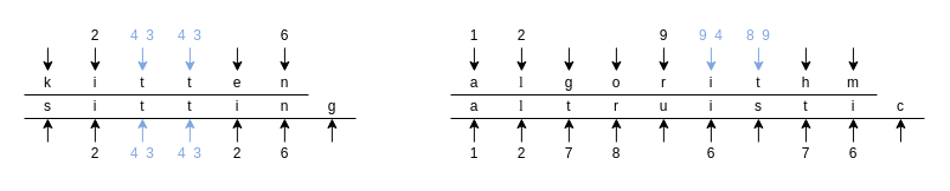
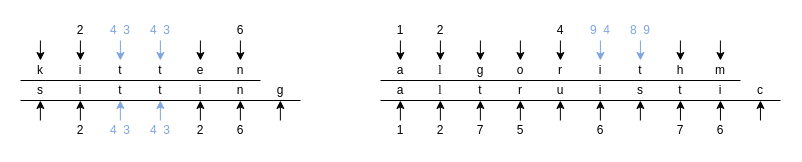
  <mxCell id="0" />
  <mxCell id="1" parent="0" />
  <mxCell id="2" value="k" style="text;html=1;strokeColor=none;fillColor=none;align=center;verticalAlign=middle;whiteSpace=wrap;rounded=0;" parent="1" vertex="1"><mxGeometry x="20" y="60" width="40" height="20" as="geometry" /></mxCell>
  <mxCell id="3" value="t" style="text;html=1;strokeColor=none;fillColor=none;align=center;verticalAlign=middle;whiteSpace=wrap;rounded=0;" parent="1" vertex="1"><mxGeometry x="100" y="60" width="40" height="20" as="geometry" /></mxCell>
  <mxCell id="4" value="i" style="text;html=1;strokeColor=none;fillColor=none;align=center;verticalAlign=middle;whiteSpace=wrap;rounded=0;" parent="1" vertex="1"><mxGeometry x="60" y="60" width="40" height="20" as="geometry" /></mxCell>
  <mxCell id="5" value="e" style="text;html=1;strokeColor=none;fillColor=none;align=center;verticalAlign=middle;whiteSpace=wrap;rounded=0;" parent="1" vertex="1"><mxGeometry x="180" y="60" width="40" height="20" as="geometry" /></mxCell>
  <mxCell id="6" value="n" style="text;html=1;strokeColor=none;fillColor=none;align=center;verticalAlign=middle;whiteSpace=wrap;rounded=0;" parent="1" vertex="1"><mxGeometry x="220" y="60" width="40" height="20" as="geometry" /></mxCell>
  <mxCell id="7" value="t" style="text;html=1;strokeColor=none;fillColor=none;align=center;verticalAlign=middle;whiteSpace=wrap;rounded=0;" parent="1" vertex="1"><mxGeometry x="140" y="80" width="40" height="20" as="geometry" /></mxCell>
  <mxCell id="8" value="s" style="text;html=1;strokeColor=none;fillColor=none;align=center;verticalAlign=middle;whiteSpace=wrap;rounded=0;" parent="1" vertex="1"><mxGeometry x="20" y="80" width="40" height="20" as="geometry" /></mxCell>
  <mxCell id="9" value="i" style="text;html=1;strokeColor=none;fillColor=none;align=center;verticalAlign=middle;whiteSpace=wrap;rounded=0;" parent="1" vertex="1"><mxGeometry x="60" y="80" width="40" height="20" as="geometry" /></mxCell>
  <mxCell id="10" value="t" style="text;html=1;strokeColor=none;fillColor=none;align=center;verticalAlign=middle;whiteSpace=wrap;rounded=0;" parent="1" vertex="1"><mxGeometry x="100" y="80" width="40" height="20" as="geometry" /></mxCell>
  <mxCell id="11" value="" style="endArrow=none;html=1;" parent="1" edge="1"><mxGeometry width="50" height="50" relative="1" as="geometry"><mxPoint x="20" y="80" as="sourcePoint" /><mxPoint x="260" y="80" as="targetPoint" /></mxGeometry></mxCell>
  <mxCell id="12" value="" style="endArrow=none;html=1;" parent="1" edge="1"><mxGeometry width="50" height="50" relative="1" as="geometry"><mxPoint x="20" y="100" as="sourcePoint" /><mxPoint x="300" y="100" as="targetPoint" /></mxGeometry></mxCell>
  <mxCell id="13" value="" style="endArrow=classic;html=1;fillColor=#f8cecc;" parent="1" edge="1"><mxGeometry width="50" height="50" relative="1" as="geometry"><mxPoint x="39.9" y="40" as="sourcePoint" /><mxPoint x="39.9" y="60" as="targetPoint" /></mxGeometry></mxCell>
  <mxCell id="14" value="" style="endArrow=classic;html=1;fillColor=#f8cecc;" parent="1" edge="1"><mxGeometry width="50" height="50" relative="1" as="geometry"><mxPoint x="79.86" y="120" as="sourcePoint" /><mxPoint x="79.86" y="100" as="targetPoint" /></mxGeometry></mxCell>
  <mxCell id="15" value="" style="endArrow=classic;html=1;fillColor=#f8cecc;" parent="1" edge="1"><mxGeometry width="50" height="50" relative="1" as="geometry"><mxPoint x="79.9" y="40" as="sourcePoint" /><mxPoint x="79.9" y="60" as="targetPoint" /></mxGeometry></mxCell>
  <mxCell id="16" value="2" style="text;html=1;strokeColor=none;fillColor=none;align=center;verticalAlign=middle;whiteSpace=wrap;rounded=0;" parent="1" vertex="1"><mxGeometry x="60" y="20" width="40" height="20" as="geometry" /></mxCell>
  <mxCell id="17" value="2" style="text;html=1;strokeColor=none;fillColor=none;align=center;verticalAlign=middle;whiteSpace=wrap;rounded=0;" parent="1" vertex="1"><mxGeometry x="60" y="120" width="40" height="20" as="geometry" /></mxCell>
  <mxCell id="18" value="" style="endArrow=classic;html=1;fillColor=#f8cecc;strokeColor=#7EA6E0;" parent="1" edge="1"><mxGeometry width="50" height="50" relative="1" as="geometry"><mxPoint x="159.86" y="120" as="sourcePoint" /><mxPoint x="159.86" y="100" as="targetPoint" /></mxGeometry></mxCell>
  <mxCell id="19" value="4&amp;nbsp; 3" style="text;html=1;strokeColor=none;fillColor=none;align=center;verticalAlign=middle;whiteSpace=wrap;rounded=0;fontColor=#7EA6E0;" parent="1" vertex="1"><mxGeometry x="140" y="120" width="40" height="20" as="geometry" /></mxCell>
  <mxCell id="20" value="" style="endArrow=classic;html=1;fillColor=#f8cecc;strokeColor=#7EA6E0;" parent="1" edge="1"><mxGeometry width="50" height="50" relative="1" as="geometry"><mxPoint x="119.9" y="40" as="sourcePoint" /><mxPoint x="119.9" y="60" as="targetPoint" /></mxGeometry></mxCell>
  <mxCell id="21" value="4&amp;nbsp; 3" style="text;html=1;strokeColor=none;fillColor=none;align=center;verticalAlign=middle;whiteSpace=wrap;rounded=0;fontColor=#7EA6E0;" parent="1" vertex="1"><mxGeometry x="100" y="20" width="40" height="20" as="geometry" /></mxCell>
  <mxCell id="22" value="" style="endArrow=classic;html=1;fillColor=#f8cecc;" parent="1" edge="1"><mxGeometry width="50" height="50" relative="1" as="geometry"><mxPoint x="39.86" y="120" as="sourcePoint" /><mxPoint x="39.86" y="100" as="targetPoint" /></mxGeometry></mxCell>
  <mxCell id="23" value="" style="endArrow=classic;html=1;fillColor=#f8cecc;" parent="1" edge="1"><mxGeometry width="50" height="50" relative="1" as="geometry"><mxPoint x="199.9" y="40" as="sourcePoint" /><mxPoint x="199.9" y="60" as="targetPoint" /></mxGeometry></mxCell>
  <mxCell id="24" value="" style="endArrow=classic;html=1;fillColor=#f8cecc;" parent="1" edge="1"><mxGeometry width="50" height="50" relative="1" as="geometry"><mxPoint x="239.9" y="40" as="sourcePoint" /><mxPoint x="239.9" y="60" as="targetPoint" /></mxGeometry></mxCell>
  <mxCell id="25" value="6" style="text;html=1;strokeColor=none;fillColor=none;align=center;verticalAlign=middle;whiteSpace=wrap;rounded=0;" parent="1" vertex="1"><mxGeometry x="220" y="20" width="40" height="20" as="geometry" /></mxCell>
  <mxCell id="26" value="" style="endArrow=classic;html=1;fillColor=#f8cecc;strokeColor=#7EA6E0;" parent="1" edge="1"><mxGeometry width="50" height="50" relative="1" as="geometry"><mxPoint x="119.86" y="120" as="sourcePoint" /><mxPoint x="119.86" y="100" as="targetPoint" /></mxGeometry></mxCell>
  <mxCell id="27" value="4&amp;nbsp; 3" style="text;html=1;strokeColor=none;fillColor=none;align=center;verticalAlign=middle;whiteSpace=wrap;rounded=0;fontColor=#7EA6E0;" parent="1" vertex="1"><mxGeometry x="100" y="120" width="40" height="20" as="geometry" /></mxCell>
  <mxCell id="28" value="t" style="text;html=1;strokeColor=none;fillColor=none;align=center;verticalAlign=middle;whiteSpace=wrap;rounded=0;" parent="1" vertex="1"><mxGeometry x="140" y="60" width="40" height="20" as="geometry" /></mxCell>
  <mxCell id="29" value="" style="endArrow=classic;html=1;fillColor=#f8cecc;strokeColor=#7EA6E0;" parent="1" edge="1"><mxGeometry width="50" height="50" relative="1" as="geometry"><mxPoint x="159.88" y="40" as="sourcePoint" /><mxPoint x="159.88" y="60" as="targetPoint" /></mxGeometry></mxCell>
  <mxCell id="30" value="i" style="text;html=1;strokeColor=none;fillColor=none;align=center;verticalAlign=middle;whiteSpace=wrap;rounded=0;" vertex="1" parent="1"><mxGeometry x="180" y="80" width="40" height="20" as="geometry" /></mxCell>
  <mxCell id="31" value="n" style="text;html=1;strokeColor=none;fillColor=none;align=center;verticalAlign=middle;whiteSpace=wrap;rounded=0;" vertex="1" parent="1"><mxGeometry x="220" y="80" width="40" height="20" as="geometry" /></mxCell>
  <mxCell id="32" value="g" style="text;html=1;strokeColor=none;fillColor=none;align=center;verticalAlign=middle;whiteSpace=wrap;rounded=0;" vertex="1" parent="1"><mxGeometry x="260" y="80" width="40" height="20" as="geometry" /></mxCell>
  <mxCell id="33" value="" style="endArrow=classic;html=1;fillColor=#f8cecc;" edge="1" parent="1"><mxGeometry width="50" height="50" relative="1" as="geometry"><mxPoint x="199.86" y="120" as="sourcePoint" /><mxPoint x="199.86" y="100" as="targetPoint" /></mxGeometry></mxCell>
  <mxCell id="34" value="2" style="text;html=1;strokeColor=none;fillColor=none;align=center;verticalAlign=middle;whiteSpace=wrap;rounded=0;" vertex="1" parent="1"><mxGeometry x="180" y="120" width="40" height="20" as="geometry" /></mxCell>
  <mxCell id="35" value="" style="endArrow=classic;html=1;fillColor=#f8cecc;" edge="1" parent="1"><mxGeometry width="50" height="50" relative="1" as="geometry"><mxPoint x="239.86" y="120" as="sourcePoint" /><mxPoint x="239.86" y="100" as="targetPoint" /></mxGeometry></mxCell>
  <mxCell id="36" value="6" style="text;html=1;strokeColor=none;fillColor=none;align=center;verticalAlign=middle;whiteSpace=wrap;rounded=0;" vertex="1" parent="1"><mxGeometry x="220" y="120" width="40" height="20" as="geometry" /></mxCell>
  <mxCell id="37" value="" style="endArrow=classic;html=1;fillColor=#f8cecc;" edge="1" parent="1"><mxGeometry width="50" height="50" relative="1" as="geometry"><mxPoint x="279.86" y="120" as="sourcePoint" /><mxPoint x="279.86" y="100" as="targetPoint" /></mxGeometry></mxCell>
  <mxCell id="38" value="4&amp;nbsp; 3" style="text;html=1;strokeColor=none;fillColor=none;align=center;verticalAlign=middle;whiteSpace=wrap;rounded=0;fontColor=#7EA6E0;" vertex="1" parent="1"><mxGeometry x="140" y="20" width="40" height="20" as="geometry" /></mxCell>
  <mxCell id="39" value="a" style="text;html=1;strokeColor=none;fillColor=none;align=center;verticalAlign=middle;whiteSpace=wrap;rounded=0;" vertex="1" parent="1"><mxGeometry x="380" y="60" width="40" height="20" as="geometry" /></mxCell>
  <mxCell id="40" value="g" style="text;html=1;strokeColor=none;fillColor=none;align=center;verticalAlign=middle;whiteSpace=wrap;rounded=0;" vertex="1" parent="1"><mxGeometry x="460" y="60" width="40" height="20" as="geometry" /></mxCell>
  <mxCell id="41" value="l" style="text;html=1;strokeColor=none;fillColor=none;align=center;verticalAlign=middle;whiteSpace=wrap;rounded=0;fontFamily=Ubuntu;" vertex="1" parent="1"><mxGeometry x="420" y="60" width="40" height="20" as="geometry" /></mxCell>
  <mxCell id="42" value="r" style="text;html=1;strokeColor=none;fillColor=none;align=center;verticalAlign=middle;whiteSpace=wrap;rounded=0;" vertex="1" parent="1"><mxGeometry x="540" y="60" width="40" height="20" as="geometry" /></mxCell>
  <mxCell id="43" value="i" style="text;html=1;strokeColor=none;fillColor=none;align=center;verticalAlign=middle;whiteSpace=wrap;rounded=0;" vertex="1" parent="1"><mxGeometry x="580" y="60" width="40" height="20" as="geometry" /></mxCell>
  <mxCell id="44" value="" style="endArrow=none;html=1;" edge="1" parent="1"><mxGeometry width="50" height="50" relative="1" as="geometry"><mxPoint x="380" y="80" as="sourcePoint" /><mxPoint x="740" y="80" as="targetPoint" /></mxGeometry></mxCell>
  <mxCell id="45" value="" style="endArrow=none;html=1;entryX=1;entryY=1;entryDx=0;entryDy=0;" edge="1" parent="1" target="78"><mxGeometry width="50" height="50" relative="1" as="geometry"><mxPoint x="380" y="100" as="sourcePoint" /><mxPoint x="660" y="100" as="targetPoint" /></mxGeometry></mxCell>
  <mxCell id="46" value="" style="endArrow=classic;html=1;fillColor=#f8cecc;" edge="1" parent="1"><mxGeometry width="50" height="50" relative="1" as="geometry"><mxPoint x="399.9" y="40" as="sourcePoint" /><mxPoint x="399.9" y="60" as="targetPoint" /></mxGeometry></mxCell>
  <mxCell id="47" value="" style="endArrow=classic;html=1;fillColor=#f8cecc;" edge="1" parent="1"><mxGeometry width="50" height="50" relative="1" as="geometry"><mxPoint x="439.86" y="120" as="sourcePoint" /><mxPoint x="439.86" y="100" as="targetPoint" /></mxGeometry></mxCell>
  <mxCell id="48" value="" style="endArrow=classic;html=1;fillColor=#f8cecc;" edge="1" parent="1"><mxGeometry width="50" height="50" relative="1" as="geometry"><mxPoint x="439.9" y="40" as="sourcePoint" /><mxPoint x="439.9" y="60" as="targetPoint" /></mxGeometry></mxCell>
  <mxCell id="49" value="2" style="text;html=1;strokeColor=none;fillColor=none;align=center;verticalAlign=middle;whiteSpace=wrap;rounded=0;" vertex="1" parent="1"><mxGeometry x="420" y="20" width="40" height="20" as="geometry" /></mxCell>
  <mxCell id="50" value="2" style="text;html=1;strokeColor=none;fillColor=none;align=center;verticalAlign=middle;whiteSpace=wrap;rounded=0;" vertex="1" parent="1"><mxGeometry x="420" y="120" width="40" height="20" as="geometry" /></mxCell>
  <mxCell id="51" value="" style="endArrow=classic;html=1;fillColor=#f8cecc;" edge="1" parent="1"><mxGeometry width="50" height="50" relative="1" as="geometry"><mxPoint x="519.86" y="120" as="sourcePoint" /><mxPoint x="519.86" y="100" as="targetPoint" /></mxGeometry></mxCell>
- <mxCell id="52" value="8" style="text;html=1;strokeColor=none;fillColor=none;align=center;verticalAlign=middle;whiteSpace=wrap;rounded=0;" vertex="1" parent="1"><mxGeometry x="500" y="120" width="40" height="20" as="geometry" /></mxCell>
+ <mxCell id="52" value="5" style="text;html=1;strokeColor=none;fillColor=none;align=center;verticalAlign=middle;whiteSpace=wrap;rounded=0;" vertex="1" parent="1"><mxGeometry x="500" y="120" width="40" height="20" as="geometry" /></mxCell>
  <mxCell id="53" value="" style="endArrow=classic;html=1;fillColor=#f8cecc;" edge="1" parent="1"><mxGeometry width="50" height="50" relative="1" as="geometry"><mxPoint x="479.9" y="40" as="sourcePoint" /><mxPoint x="479.9" y="60" as="targetPoint" /></mxGeometry></mxCell>
  <mxCell id="54" value="" style="endArrow=classic;html=1;fillColor=#f8cecc;" edge="1" parent="1"><mxGeometry width="50" height="50" relative="1" as="geometry"><mxPoint x="399.86" y="120" as="sourcePoint" /><mxPoint x="399.86" y="100" as="targetPoint" /></mxGeometry></mxCell>
  <mxCell id="55" value="" style="endArrow=classic;html=1;fillColor=#f8cecc;" edge="1" parent="1"><mxGeometry width="50" height="50" relative="1" as="geometry"><mxPoint x="559.9" y="40" as="sourcePoint" /><mxPoint x="559.9" y="60" as="targetPoint" /></mxGeometry></mxCell>
  <mxCell id="56" value="" style="endArrow=classic;html=1;fillColor=#f8cecc;fontColor=#7EA6E0;strokeColor=#7EA6E0;" edge="1" parent="1"><mxGeometry width="50" height="50" relative="1" as="geometry"><mxPoint x="599.9" y="40" as="sourcePoint" /><mxPoint x="599.9" y="60" as="targetPoint" /></mxGeometry></mxCell>
  <mxCell id="57" value="9&amp;nbsp; 4" style="text;html=1;strokeColor=none;fillColor=none;align=center;verticalAlign=middle;whiteSpace=wrap;rounded=0;fontColor=#7EA6E0;" vertex="1" parent="1"><mxGeometry x="580" y="20" width="40" height="20" as="geometry" /></mxCell>
  <mxCell id="58" value="" style="endArrow=classic;html=1;fillColor=#f8cecc;" edge="1" parent="1"><mxGeometry width="50" height="50" relative="1" as="geometry"><mxPoint x="479.86" y="120" as="sourcePoint" /><mxPoint x="479.86" y="100" as="targetPoint" /></mxGeometry></mxCell>
  <mxCell id="59" value="7" style="text;html=1;strokeColor=none;fillColor=none;align=center;verticalAlign=middle;whiteSpace=wrap;rounded=0;" vertex="1" parent="1"><mxGeometry x="460" y="120" width="40" height="20" as="geometry" /></mxCell>
  <mxCell id="60" value="o" style="text;html=1;strokeColor=none;fillColor=none;align=center;verticalAlign=middle;whiteSpace=wrap;rounded=0;" vertex="1" parent="1"><mxGeometry x="500" y="60" width="40" height="20" as="geometry" /></mxCell>
  <mxCell id="61" value="" style="endArrow=classic;html=1;fillColor=#f8cecc;" edge="1" parent="1"><mxGeometry width="50" height="50" relative="1" as="geometry"><mxPoint x="519.88" y="40" as="sourcePoint" /><mxPoint x="519.88" y="60" as="targetPoint" /></mxGeometry></mxCell>
  <mxCell id="62" value="" style="endArrow=classic;html=1;fillColor=#f8cecc;" edge="1" parent="1"><mxGeometry width="50" height="50" relative="1" as="geometry"><mxPoint x="559.86" y="120" as="sourcePoint" /><mxPoint x="559.86" y="100" as="targetPoint" /></mxGeometry></mxCell>
  <mxCell id="63" value="" style="endArrow=classic;html=1;fillColor=#f8cecc;" edge="1" parent="1"><mxGeometry width="50" height="50" relative="1" as="geometry"><mxPoint x="599.86" y="120" as="sourcePoint" /><mxPoint x="599.86" y="100" as="targetPoint" /></mxGeometry></mxCell>
  <mxCell id="64" value="6" style="text;html=1;strokeColor=none;fillColor=none;align=center;verticalAlign=middle;whiteSpace=wrap;rounded=0;" vertex="1" parent="1"><mxGeometry x="580" y="120" width="40" height="20" as="geometry" /></mxCell>
  <mxCell id="65" value="" style="endArrow=classic;html=1;fillColor=#f8cecc;" edge="1" parent="1"><mxGeometry width="50" height="50" relative="1" as="geometry"><mxPoint x="639.86" y="120" as="sourcePoint" /><mxPoint x="639.86" y="100" as="targetPoint" /></mxGeometry></mxCell>
  <mxCell id="66" value="t" style="text;html=1;strokeColor=none;fillColor=none;align=center;verticalAlign=middle;whiteSpace=wrap;rounded=0;" vertex="1" parent="1"><mxGeometry x="620" y="60" width="40" height="20" as="geometry" /></mxCell>
  <mxCell id="67" value="h" style="text;html=1;strokeColor=none;fillColor=none;align=center;verticalAlign=middle;whiteSpace=wrap;rounded=0;" vertex="1" parent="1"><mxGeometry x="660" y="60" width="40" height="20" as="geometry" /></mxCell>
  <mxCell id="68" value="m" style="text;html=1;strokeColor=none;fillColor=none;align=center;verticalAlign=middle;whiteSpace=wrap;rounded=0;" vertex="1" parent="1"><mxGeometry x="700" y="60" width="40" height="20" as="geometry" /></mxCell>
  <mxCell id="69" value="a" style="text;html=1;strokeColor=none;fillColor=none;align=center;verticalAlign=middle;whiteSpace=wrap;rounded=0;" vertex="1" parent="1"><mxGeometry x="380" y="80" width="40" height="20" as="geometry" /></mxCell>
  <mxCell id="70" value="t" style="text;html=1;strokeColor=none;fillColor=none;align=center;verticalAlign=middle;whiteSpace=wrap;rounded=0;" vertex="1" parent="1"><mxGeometry x="460" y="80" width="40" height="20" as="geometry" /></mxCell>
  <mxCell id="71" value="l" style="text;html=1;strokeColor=none;fillColor=none;align=center;verticalAlign=middle;whiteSpace=wrap;rounded=0;fontFamily=Ubuntu;" vertex="1" parent="1"><mxGeometry x="420" y="80" width="40" height="20" as="geometry" /></mxCell>
  <mxCell id="72" value="u" style="text;html=1;strokeColor=none;fillColor=none;align=center;verticalAlign=middle;whiteSpace=wrap;rounded=0;" vertex="1" parent="1"><mxGeometry x="540" y="80" width="40" height="20" as="geometry" /></mxCell>
  <mxCell id="73" value="i" style="text;html=1;strokeColor=none;fillColor=none;align=center;verticalAlign=middle;whiteSpace=wrap;rounded=0;" vertex="1" parent="1"><mxGeometry x="580" y="80" width="40" height="20" as="geometry" /></mxCell>
  <mxCell id="74" value="r" style="text;html=1;strokeColor=none;fillColor=none;align=center;verticalAlign=middle;whiteSpace=wrap;rounded=0;" vertex="1" parent="1"><mxGeometry x="500" y="80" width="40" height="20" as="geometry" /></mxCell>
  <mxCell id="75" value="s" style="text;html=1;strokeColor=none;fillColor=none;align=center;verticalAlign=middle;whiteSpace=wrap;rounded=0;" vertex="1" parent="1"><mxGeometry x="620" y="80" width="40" height="20" as="geometry" /></mxCell>
  <mxCell id="76" value="t" style="text;html=1;strokeColor=none;fillColor=none;align=center;verticalAlign=middle;whiteSpace=wrap;rounded=0;" vertex="1" parent="1"><mxGeometry x="660" y="80" width="40" height="20" as="geometry" /></mxCell>
  <mxCell id="77" value="i" style="text;html=1;strokeColor=none;fillColor=none;align=center;verticalAlign=middle;whiteSpace=wrap;rounded=0;" vertex="1" parent="1"><mxGeometry x="700" y="80" width="40" height="20" as="geometry" /></mxCell>
  <mxCell id="78" value="c" style="text;html=1;strokeColor=none;fillColor=none;align=center;verticalAlign=middle;whiteSpace=wrap;rounded=0;" vertex="1" parent="1"><mxGeometry x="740" y="80" width="40" height="20" as="geometry" /></mxCell>
  <mxCell id="79" value="1" style="text;html=1;strokeColor=none;fillColor=none;align=center;verticalAlign=middle;whiteSpace=wrap;rounded=0;" vertex="1" parent="1"><mxGeometry x="380" y="20" width="40" height="20" as="geometry" /></mxCell>
  <mxCell id="80" value="1" style="text;html=1;strokeColor=none;fillColor=none;align=center;verticalAlign=middle;whiteSpace=wrap;rounded=0;" vertex="1" parent="1"><mxGeometry x="380" y="120" width="40" height="20" as="geometry" /></mxCell>
- <mxCell id="81" value="9" style="text;html=1;strokeColor=none;fillColor=none;align=center;verticalAlign=middle;whiteSpace=wrap;rounded=0;" vertex="1" parent="1"><mxGeometry x="540" y="20" width="40" height="20" as="geometry" /></mxCell>
+ <mxCell id="81" value="4" style="text;html=1;strokeColor=none;fillColor=none;align=center;verticalAlign=middle;whiteSpace=wrap;rounded=0;" vertex="1" parent="1"><mxGeometry x="540" y="20" width="40" height="20" as="geometry" /></mxCell>
  <mxCell id="82" value="8&amp;nbsp; 9" style="text;html=1;strokeColor=none;fillColor=none;align=center;verticalAlign=middle;whiteSpace=wrap;rounded=0;fontColor=#7EA6E0;" vertex="1" parent="1"><mxGeometry x="620" y="20" width="40" height="20" as="geometry" /></mxCell>
  <mxCell id="83" value="" style="endArrow=classic;html=1;fillColor=#f8cecc;fontColor=#7EA6E0;strokeColor=#7EA6E0;" edge="1" parent="1"><mxGeometry width="50" height="50" relative="1" as="geometry"><mxPoint x="639.92" y="40" as="sourcePoint" /><mxPoint x="639.92" y="60" as="targetPoint" /></mxGeometry></mxCell>
  <mxCell id="84" value="" style="endArrow=classic;html=1;fillColor=#f8cecc;" edge="1" parent="1"><mxGeometry width="50" height="50" relative="1" as="geometry"><mxPoint x="679.9" y="40" as="sourcePoint" /><mxPoint x="679.9" y="60" as="targetPoint" /></mxGeometry></mxCell>
  <mxCell id="85" value="" style="endArrow=classic;html=1;fillColor=#f8cecc;" edge="1" parent="1"><mxGeometry width="50" height="50" relative="1" as="geometry"><mxPoint x="719.9" y="40" as="sourcePoint" /><mxPoint x="719.9" y="60" as="targetPoint" /></mxGeometry></mxCell>
  <mxCell id="86" value="" style="endArrow=classic;html=1;fillColor=#f8cecc;" edge="1" parent="1"><mxGeometry width="50" height="50" relative="1" as="geometry"><mxPoint x="679.94" y="120" as="sourcePoint" /><mxPoint x="679.94" y="100" as="targetPoint" /></mxGeometry></mxCell>
  <mxCell id="87" value="" style="endArrow=classic;html=1;fillColor=#f8cecc;" edge="1" parent="1"><mxGeometry width="50" height="50" relative="1" as="geometry"><mxPoint x="719.94" y="120" as="sourcePoint" /><mxPoint x="719.94" y="100" as="targetPoint" /></mxGeometry></mxCell>
  <mxCell id="88" value="" style="endArrow=classic;html=1;fillColor=#f8cecc;" edge="1" parent="1"><mxGeometry width="50" height="50" relative="1" as="geometry"><mxPoint x="759.94" y="120" as="sourcePoint" /><mxPoint x="759.94" y="100" as="targetPoint" /></mxGeometry></mxCell>
  <mxCell id="89" value="7" style="text;html=1;strokeColor=none;fillColor=none;align=center;verticalAlign=middle;whiteSpace=wrap;rounded=0;" vertex="1" parent="1"><mxGeometry x="660" y="120" width="40" height="20" as="geometry" /></mxCell>
  <mxCell id="90" value="6" style="text;html=1;strokeColor=none;fillColor=none;align=center;verticalAlign=middle;whiteSpace=wrap;rounded=0;" vertex="1" parent="1"><mxGeometry x="700" y="120" width="40" height="20" as="geometry" /></mxCell>
